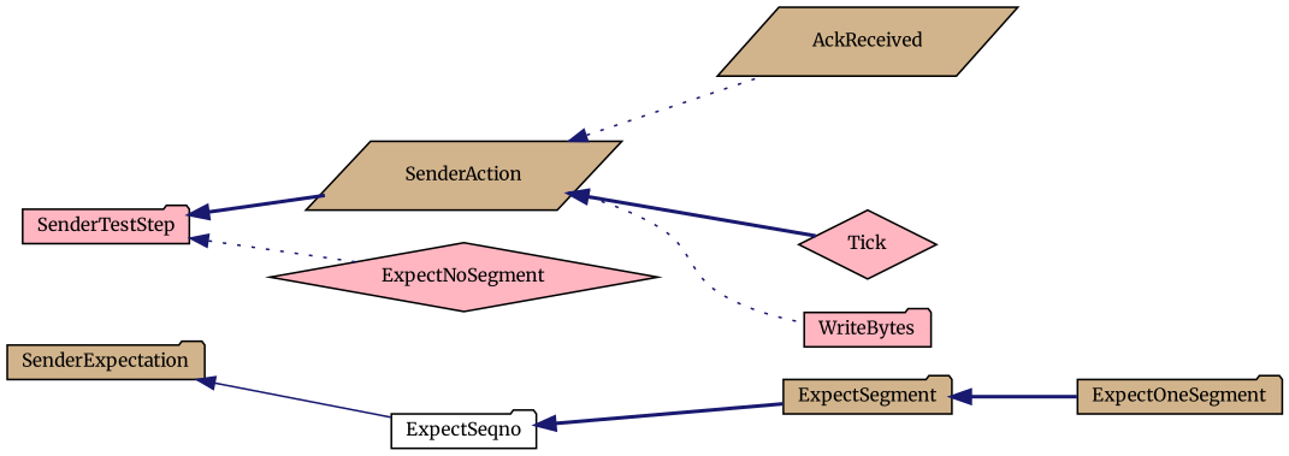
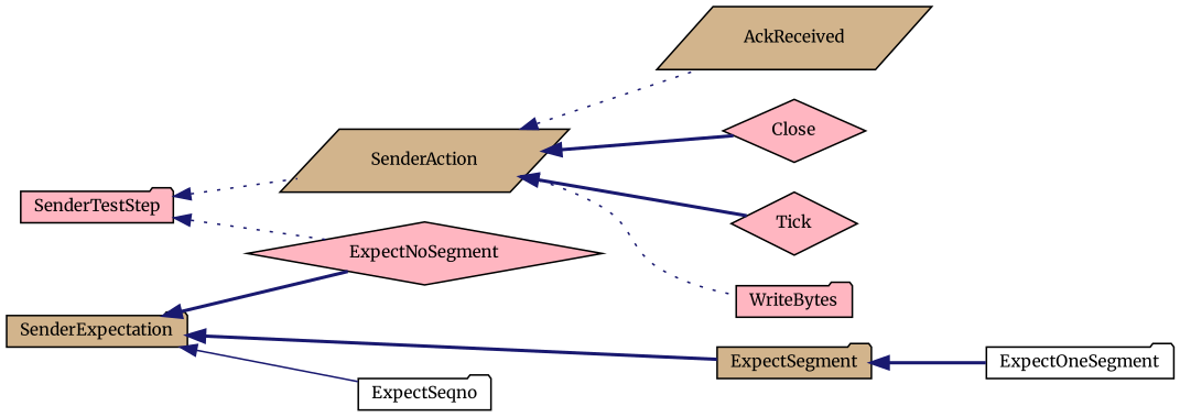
  digraph {
    fontname=Merriweather
    rankdir=LR
    node [color=black fillcolor=lightpink fontname=Merriweather fontsize=10 shape=folder style=filled]
    edge [color=midnightblue dir=back fontname=Merriweather fontsize=10 labelfontname=Helvetica labelfontsize=10 style=bold]
    n1 [fontcolor=black height=0.2 label=SenderTestStep width=0.4]
    n2 [fillcolor=tan height=0.2 label=SenderAction shape=parallelogram width=0.4]
    n3 [height=0.2 label=ExpectNoSegment shape=diamond width=0.4]
    n4 [fillcolor=tan height=0.2 label=AckReceived shape=parallelogram width=0.4]
+   n5 [height=0.2 label=Close shape=diamond width=0.4]
    n6 [height=0.2 label=Tick shape=diamond width=0.4]
    n7 [height=0.2 label=WriteBytes width=0.4]
    n8 [fillcolor=tan height=0.2 label=SenderExpectation width=0.4]
    n9 [fillcolor=tan height=0.2 label=ExpectSegment width=0.4]
    n10 [fillcolor=white height=0.2 label=ExpectSeqno width=0.4]
-   n11 [fillcolor=tan height=0.2 label=ExpectOneSegment width=0.4]
-   n1 -> n2
+   n11 [fillcolor=white height=0.2 label=ExpectOneSegment width=0.4]
+   n1 -> n2 [style=dotted]
    n1 -> n3 [style=dotted]
    n2 -> n4 [style=dotted]
+   n2 -> n5
    n2 -> n6
    n2 -> n7 [style=dotted]
-   n10 -> n9
+   n8 -> n3
+   n8 -> n9
    n8 -> n10 [style=solid]
    n9 -> n11
  }
